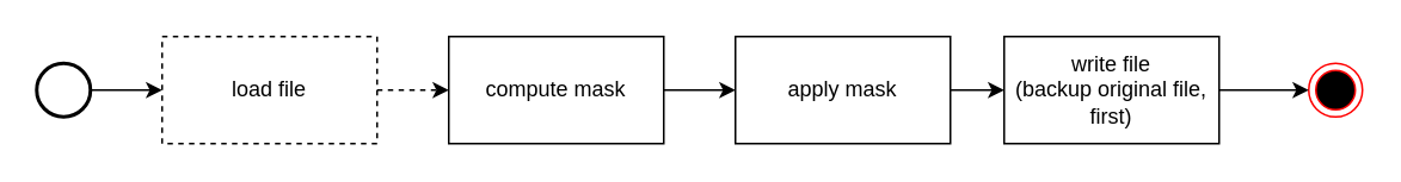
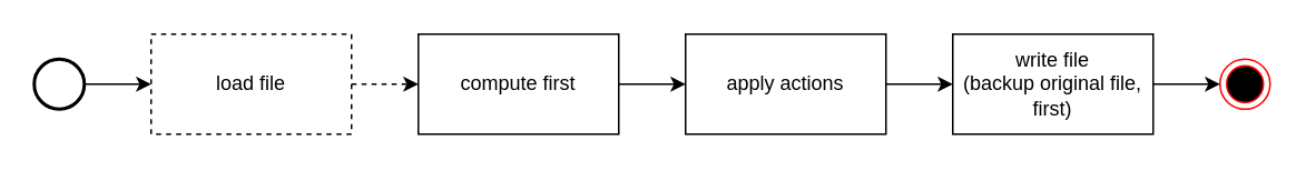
  <mxCell id="0" />
  <mxCell id="1" parent="0" />
  <mxCell id="2" value="load file" style="rounded=0;whiteSpace=wrap;html=1;dashed=1;" vertex="1" parent="1"><mxGeometry x="90" y="20" width="120" height="60" as="geometry" /></mxCell>
- <mxCell id="3" value="compute mask" style="rounded=0;whiteSpace=wrap;html=1;" vertex="1" parent="1"><mxGeometry x="250" y="20" width="120" height="60" as="geometry" /></mxCell>
- <mxCell id="4" value="apply mask" style="rounded=0;whiteSpace=wrap;html=1;" vertex="1" parent="1"><mxGeometry x="410" y="20" width="120" height="60" as="geometry" /></mxCell>
- <mxCell id="5" value="write file&lt;br&gt;(backup original file, first)" style="rounded=0;whiteSpace=wrap;html=1;" vertex="1" parent="1"><mxGeometry x="560" y="20" width="120" height="60" as="geometry" /></mxCell>
+ <mxCell id="3" value="compute first" style="rounded=0;whiteSpace=wrap;html=1;" vertex="1" parent="1"><mxGeometry x="250" y="20" width="120" height="60" as="geometry" /></mxCell>
+ <mxCell id="4" value="apply actions" style="rounded=0;whiteSpace=wrap;html=1;" vertex="1" parent="1"><mxGeometry x="410" y="20" width="120" height="60" as="geometry" /></mxCell>
+ <mxCell id="5" value="write file&lt;br&gt;(backup original file, first)" style="rounded=0;whiteSpace=wrap;html=1;" vertex="1" parent="1"><mxGeometry x="570" y="20" width="120" height="60" as="geometry" /></mxCell>
  <mxCell id="6" value="" style="ellipse;html=1;shape=endState;fillColor=#000000;strokeColor=#ff0000;" vertex="1" parent="1"><mxGeometry x="730" y="35" width="30" height="30" as="geometry" /></mxCell>
  <mxCell id="7" value="" style="strokeWidth=2;html=1;shape=mxgraph.flowchart.start_2;whiteSpace=wrap;" vertex="1" parent="1"><mxGeometry x="20" y="35" width="30" height="30" as="geometry" /></mxCell>
  <mxCell id="8" value="" style="endArrow=classic;html=1;rounded=0;entryX=0;entryY=0.5;entryDx=0;entryDy=0;exitX=1;exitY=0.5;exitDx=0;exitDy=0;exitPerimeter=0;" edge="1" parent="1" source="7" target="2"><mxGeometry width="50" height="50" relative="1" as="geometry"><mxPoint x="360" y="260" as="sourcePoint" /><mxPoint x="410" y="210" as="targetPoint" /></mxGeometry></mxCell>
  <mxCell id="9" value="" style="endArrow=classic;html=1;rounded=0;exitX=1;exitY=0.5;exitDx=0;exitDy=0;entryX=0;entryY=0.5;entryDx=0;entryDy=0;dashed=1;" edge="1" parent="1" source="2" target="3"><mxGeometry width="50" height="50" relative="1" as="geometry"><mxPoint x="220" y="60" as="sourcePoint" /><mxPoint x="270" y="170" as="targetPoint" /></mxGeometry></mxCell>
  <mxCell id="10" value="" style="endArrow=classic;html=1;rounded=0;entryX=0;entryY=0.5;entryDx=0;entryDy=0;" edge="1" parent="1" target="4"><mxGeometry width="50" height="50" relative="1" as="geometry"><mxPoint x="370" y="50" as="sourcePoint" /><mxPoint x="260" y="59.5" as="targetPoint" /></mxGeometry></mxCell>
  <mxCell id="11" value="" style="endArrow=classic;html=1;rounded=0;entryX=0;entryY=0.5;entryDx=0;entryDy=0;" edge="1" parent="1" target="5"><mxGeometry width="50" height="50" relative="1" as="geometry"><mxPoint x="530" y="50" as="sourcePoint" /><mxPoint x="420" y="60" as="targetPoint" /></mxGeometry></mxCell>
  <mxCell id="12" value="" style="endArrow=classic;html=1;rounded=0;entryX=0;entryY=0.5;entryDx=0;entryDy=0;exitX=1;exitY=0.5;exitDx=0;exitDy=0;" edge="1" parent="1" source="5" target="6"><mxGeometry width="50" height="50" relative="1" as="geometry"><mxPoint x="540" y="60" as="sourcePoint" /><mxPoint x="580" y="60" as="targetPoint" /></mxGeometry></mxCell>
